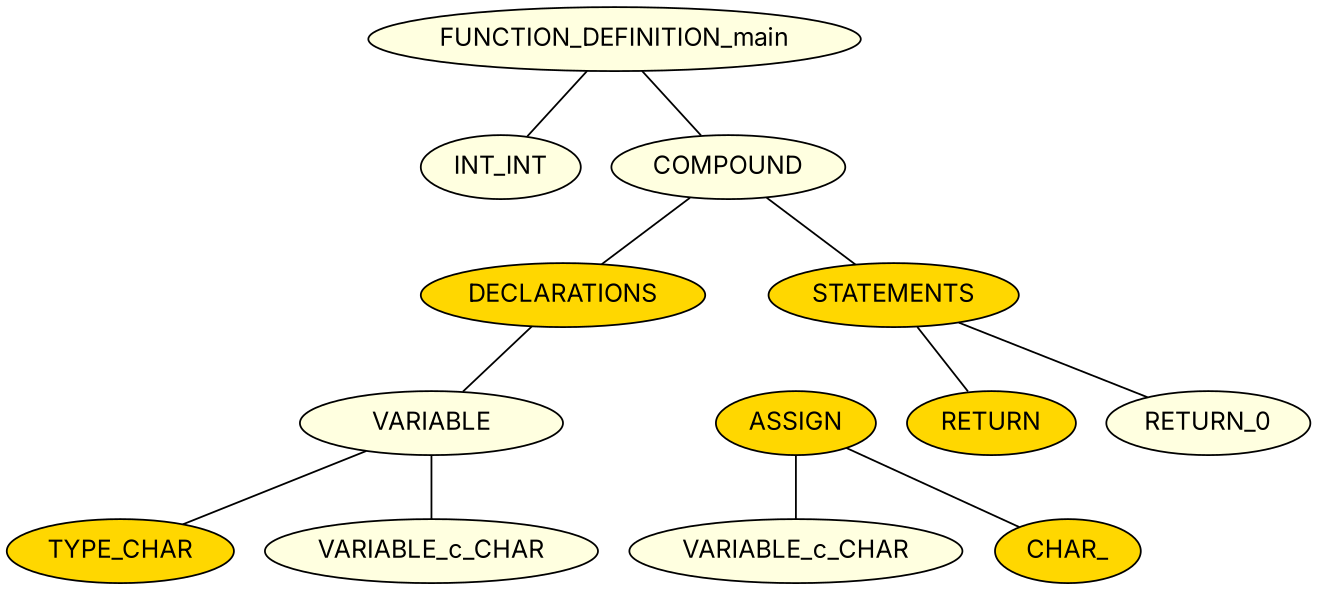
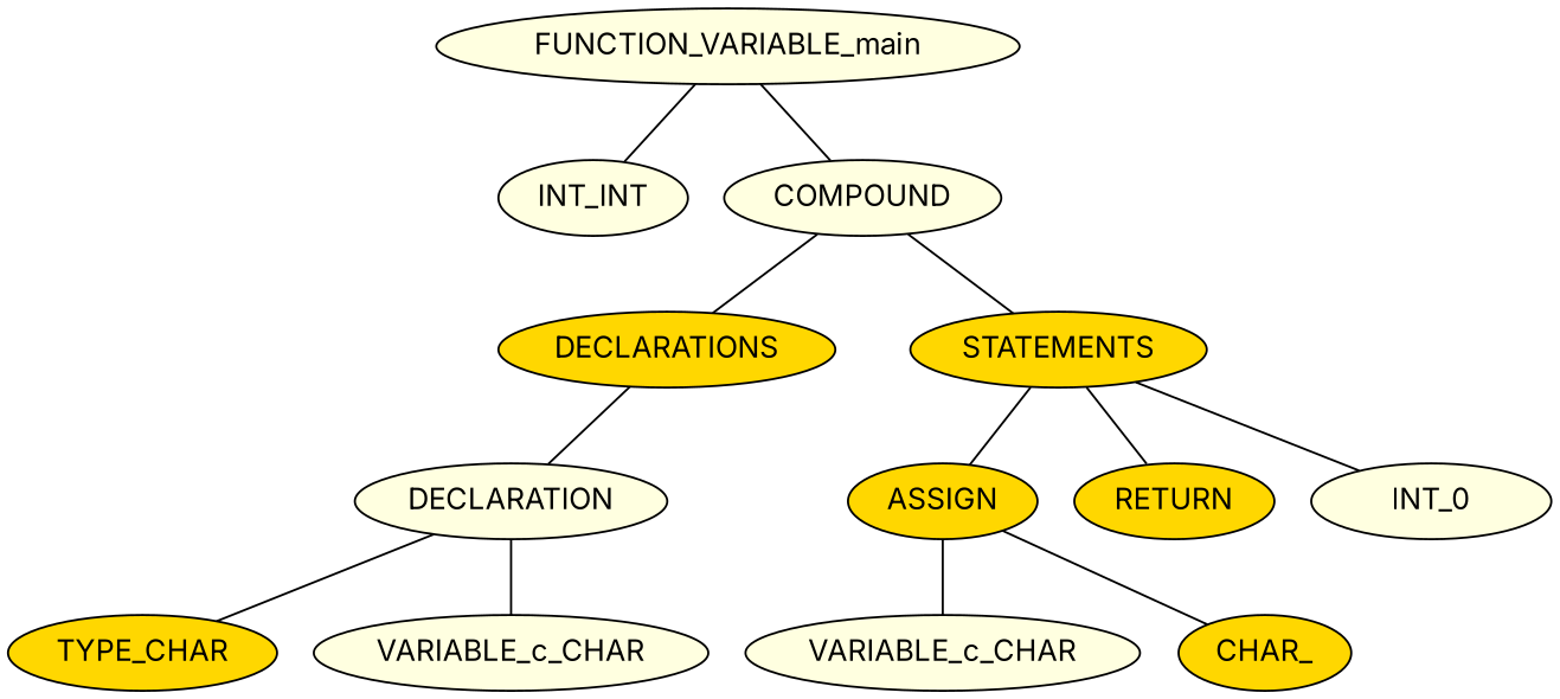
  graph {
    fontname=Inter
    node [fillcolor=lightyellow fontname=Inter style=filled]
    edge [fontname=Inter]
-   n1 [label=FUNCTION_DEFINITION_main]
+   n1 [label=FUNCTION_VARIABLE_main]
    n2 [label=INT_INT]
    n3 [label=COMPOUND]
    n4 [fillcolor=gold label=DECLARATIONS]
    n5 [fillcolor=gold label=STATEMENTS]
-   n6 [label=VARIABLE]
+   n6 [label=DECLARATION]
    n7 [fillcolor=gold label=ASSIGN]
    n8 [fillcolor=gold label=RETURN]
-   n9 [label=RETURN_0]
+   n9 [label=INT_0]
    n10 [fillcolor=gold label=TYPE_CHAR]
    n11 [label=VARIABLE_c_CHAR]
    n12 [label=VARIABLE_c_CHAR]
    n13 [fillcolor=gold label=CHAR_]
    n1 -- n2
    n1 -- n3
    n3 -- n4
    n3 -- n5
    n4 -- n6
+   n5 -- n7
    n5 -- n8
    n5 -- n9
    n6 -- n10
    n6 -- n11
    n7 -- n12
    n7 -- n13
  }
